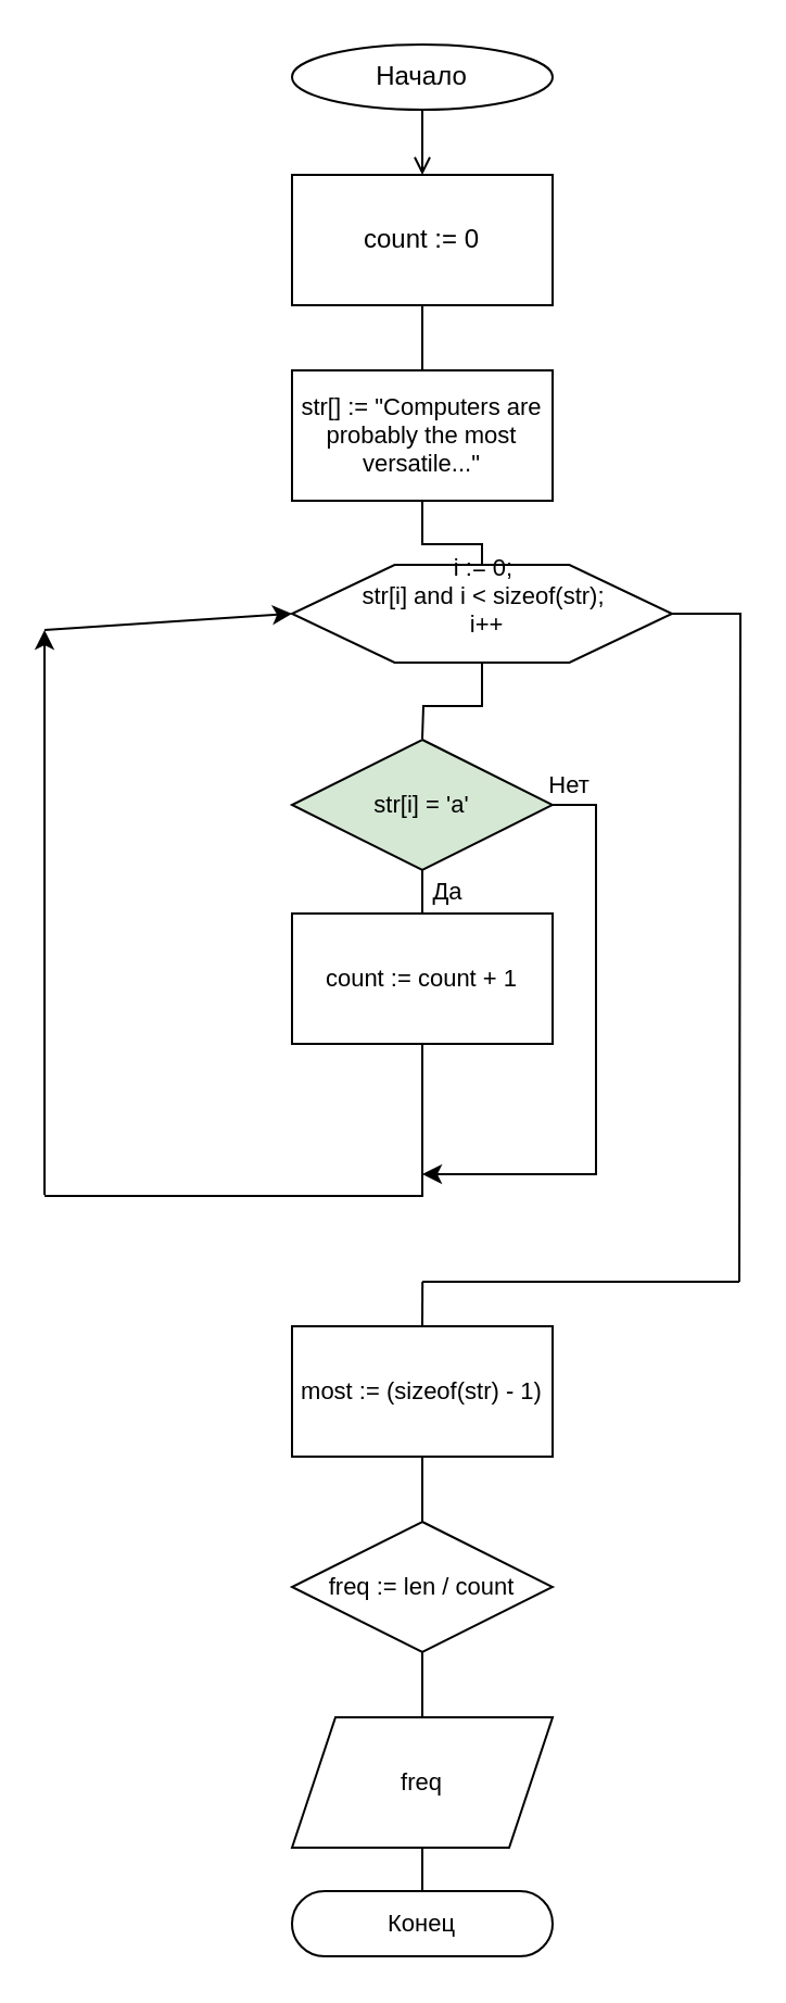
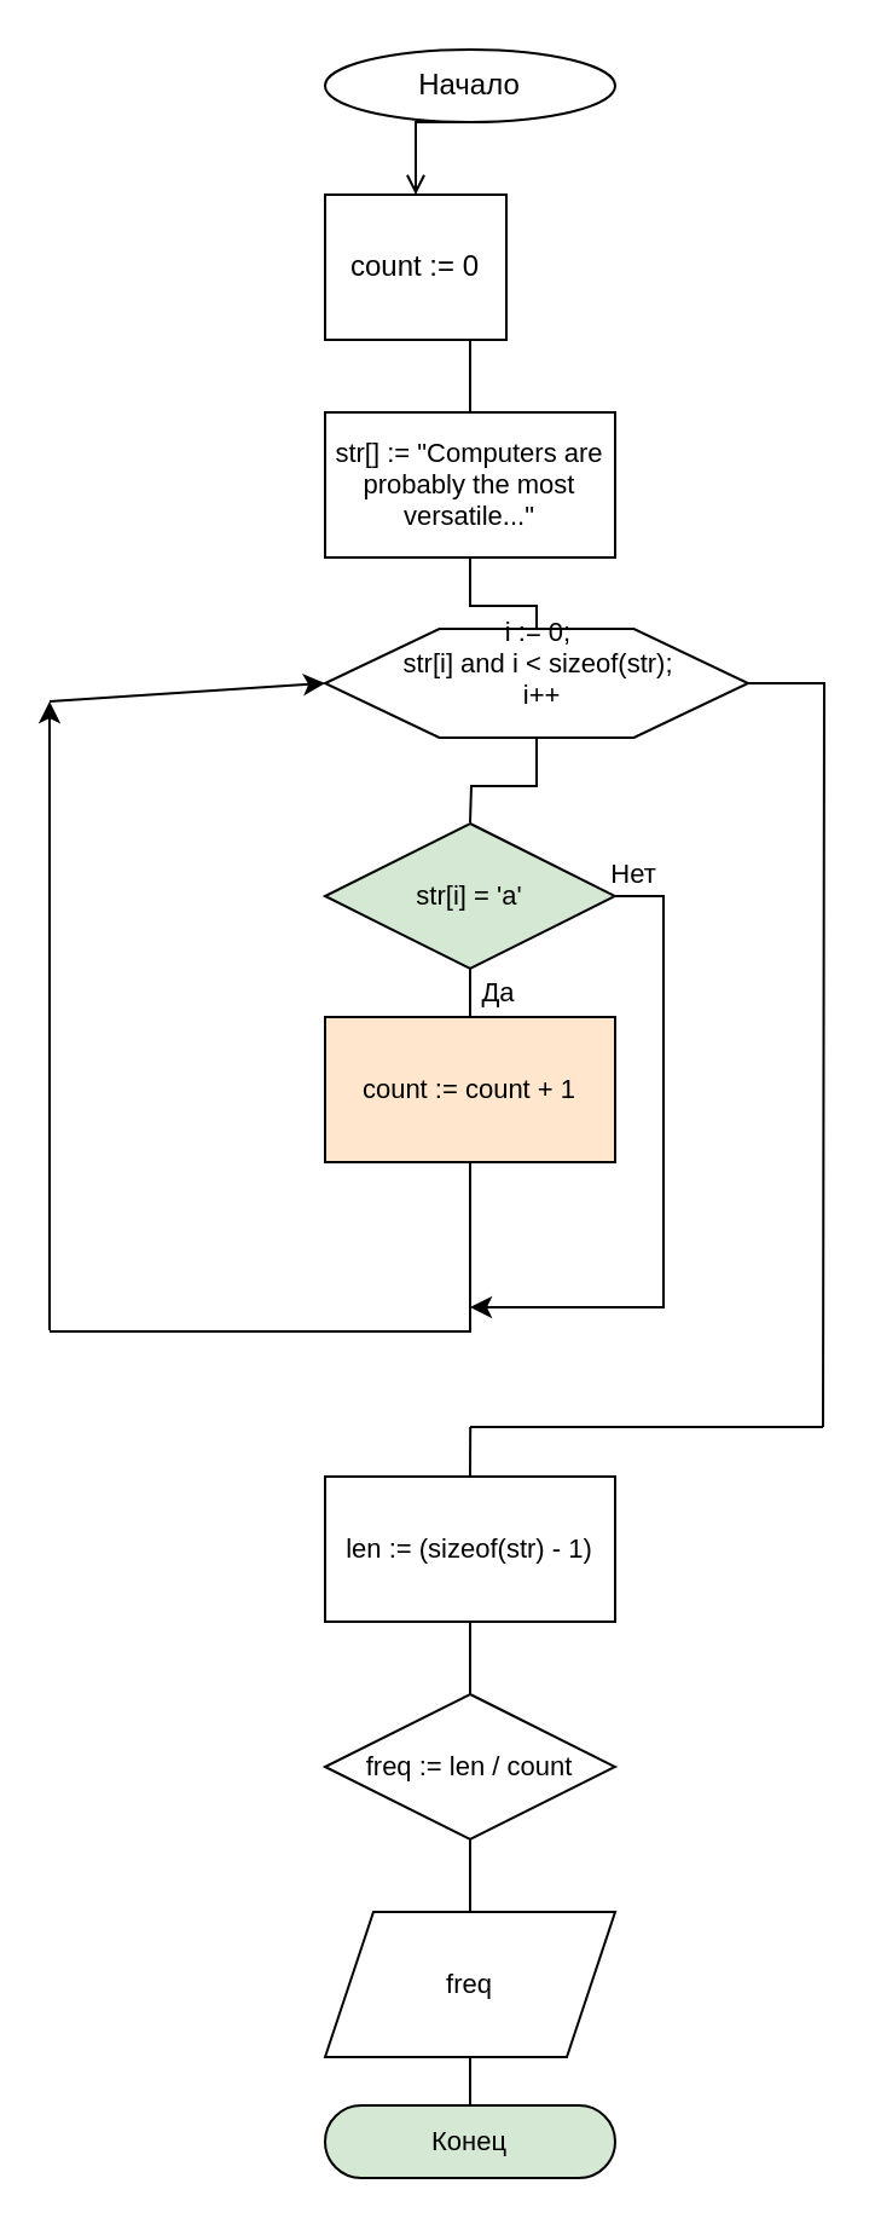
  <mxCell id="0" />
  <mxCell id="1" parent="0" />
  <mxCell id="2" style="edgeStyle=orthogonalEdgeStyle;rounded=0;orthogonalLoop=1;jettySize=auto;html=1;exitX=0.5;exitY=1;exitDx=0;exitDy=0;entryX=0.5;entryY=0;entryDx=0;entryDy=0;endArrow=open;endFill=0;" parent="1" source="3" target="5" edge="1"><mxGeometry relative="1" as="geometry" /></mxCell>
  <mxCell id="3" value="Начало" style="ellipse;whiteSpace=wrap;html=1;arcSize=50;" parent="1" vertex="1"><mxGeometry x="134" y="20" width="120" height="30" as="geometry" /></mxCell>
  <mxCell id="4" style="edgeStyle=orthogonalEdgeStyle;shape=connector;rounded=0;orthogonalLoop=1;jettySize=auto;html=1;exitX=0.5;exitY=1;exitDx=0;exitDy=0;entryX=0.5;entryY=0;entryDx=0;entryDy=0;labelBackgroundColor=default;strokeColor=default;fontFamily=Helvetica;fontSize=11;fontColor=default;endArrow=none;endFill=0;" parent="1" source="5" target="7" edge="1"><mxGeometry relative="1" as="geometry" /></mxCell>
- <mxCell id="5" value="count := 0" style="rounded=0;whiteSpace=wrap;html=1;" parent="1" vertex="1"><mxGeometry x="134" y="80" width="120" height="60" as="geometry" /></mxCell>
+ <mxCell id="5" value="count := 0" style="rounded=0;whiteSpace=wrap;html=1;" parent="1" vertex="1"><mxGeometry x="134" y="80" width="75" height="60" as="geometry" /></mxCell>
  <mxCell id="6" style="edgeStyle=orthogonalEdgeStyle;shape=connector;rounded=0;orthogonalLoop=1;jettySize=auto;html=1;exitX=0.5;exitY=1;exitDx=0;exitDy=0;entryX=0.5;entryY=0;entryDx=0;entryDy=0;labelBackgroundColor=default;strokeColor=default;fontFamily=Helvetica;fontSize=11;fontColor=default;endArrow=none;endFill=0;" parent="1" source="7" target="10" edge="1"><mxGeometry relative="1" as="geometry" /></mxCell>
  <mxCell id="7" value="str[] :=&amp;nbsp;&quot;Computers are probably the most versatile...&quot;" style="rounded=0;whiteSpace=wrap;html=1;fontFamily=Helvetica;fontSize=11;fontColor=default;" parent="1" vertex="1"><mxGeometry x="134" y="170" width="120" height="60" as="geometry" /></mxCell>
  <mxCell id="8" style="edgeStyle=orthogonalEdgeStyle;shape=connector;rounded=0;orthogonalLoop=1;jettySize=auto;html=1;exitX=0.5;exitY=1;exitDx=0;exitDy=0;entryX=0.5;entryY=0;entryDx=0;entryDy=0;labelBackgroundColor=default;strokeColor=default;fontFamily=Helvetica;fontSize=11;fontColor=default;endArrow=none;endFill=0;" parent="1" source="10" edge="1"><mxGeometry relative="1" as="geometry"><mxPoint x="194" y="339.5" as="targetPoint" /></mxGeometry></mxCell>
  <mxCell id="9" style="edgeStyle=orthogonalEdgeStyle;shape=connector;rounded=0;orthogonalLoop=1;jettySize=auto;html=1;exitX=1;exitY=0.5;exitDx=0;exitDy=0;labelBackgroundColor=default;strokeColor=default;fontFamily=Helvetica;fontSize=11;fontColor=default;endArrow=none;endFill=0;" parent="1" source="10" edge="1"><mxGeometry relative="1" as="geometry"><mxPoint x="340" y="589.5" as="targetPoint" /></mxGeometry></mxCell>
  <mxCell id="10" value="i := 0; &lt;br&gt;str[i] and i &amp;lt; sizeof(str);&lt;br&gt;&amp;nbsp;i++" style="verticalLabelPosition=bottom;verticalAlign=top;html=1;shape=hexagon;perimeter=hexagonPerimeter2;arcSize=6;size=0.27;fontFamily=Helvetica;fontSize=11;fontColor=default;spacingBottom=0;spacingTop=-57;" parent="1" vertex="1"><mxGeometry x="134" y="259.5" width="175" height="45" as="geometry" /></mxCell>
  <mxCell id="11" value="" style="endArrow=classic;html=1;rounded=0;labelBackgroundColor=default;strokeColor=default;fontFamily=Helvetica;fontSize=11;fontColor=default;shape=connector;" parent="1" edge="1"><mxGeometry width="50" height="50" relative="1" as="geometry"><mxPoint x="20" y="549.5" as="sourcePoint" /><mxPoint x="20" y="289.5" as="targetPoint" /><Array as="points"><mxPoint x="20" y="420" /></Array></mxGeometry></mxCell>
  <mxCell id="12" value="" style="endArrow=classic;html=1;rounded=0;labelBackgroundColor=default;strokeColor=default;fontFamily=Helvetica;fontSize=11;fontColor=default;shape=connector;entryX=0;entryY=0.5;entryDx=0;entryDy=0;" parent="1" target="10" edge="1"><mxGeometry width="50" height="50" relative="1" as="geometry"><mxPoint x="20" y="289.5" as="sourcePoint" /><mxPoint x="210" y="279.5" as="targetPoint" /></mxGeometry></mxCell>
  <mxCell id="13" value="" style="endArrow=none;html=1;rounded=0;labelBackgroundColor=default;strokeColor=default;fontFamily=Helvetica;fontSize=11;fontColor=default;shape=connector;" parent="1" edge="1"><mxGeometry width="50" height="50" relative="1" as="geometry"><mxPoint x="194" y="589.5" as="sourcePoint" /><mxPoint x="340" y="589.5" as="targetPoint" /></mxGeometry></mxCell>
  <mxCell id="14" style="edgeStyle=orthogonalEdgeStyle;shape=connector;rounded=0;orthogonalLoop=1;jettySize=auto;html=1;exitX=0.5;exitY=0;exitDx=0;exitDy=0;labelBackgroundColor=default;strokeColor=default;fontFamily=Helvetica;fontSize=11;fontColor=default;endArrow=none;endFill=0;" parent="1" edge="1"><mxGeometry relative="1" as="geometry"><mxPoint x="194.095" y="589.5" as="targetPoint" /><mxPoint x="194" y="609.5" as="sourcePoint" /></mxGeometry></mxCell>
  <mxCell id="15" style="edgeStyle=orthogonalEdgeStyle;shape=connector;rounded=0;orthogonalLoop=1;jettySize=auto;html=1;exitX=0.5;exitY=1;exitDx=0;exitDy=0;entryX=0.5;entryY=0;entryDx=0;entryDy=0;labelBackgroundColor=default;strokeColor=default;fontFamily=Helvetica;fontSize=11;fontColor=default;endArrow=none;endFill=0;" parent="1" source="17" target="19" edge="1"><mxGeometry relative="1" as="geometry" /></mxCell>
  <mxCell id="16" style="edgeStyle=orthogonalEdgeStyle;shape=connector;rounded=0;orthogonalLoop=1;jettySize=auto;html=1;exitX=1;exitY=0.5;exitDx=0;exitDy=0;labelBackgroundColor=default;strokeColor=default;fontFamily=Helvetica;fontSize=11;fontColor=default;endArrow=classic;endFill=1;" parent="1" source="17" edge="1"><mxGeometry relative="1" as="geometry"><mxPoint x="194" y="540" as="targetPoint" /><Array as="points"><mxPoint x="274" y="370" /><mxPoint x="274" y="540" /></Array></mxGeometry></mxCell>
  <mxCell id="17" value="str[i] = 'a'" style="rhombus;whiteSpace=wrap;html=1;fontFamily=Helvetica;fontSize=11;fontColor=default;fillColor=#d5e8d4;" parent="1" vertex="1"><mxGeometry x="134" y="340" width="120" height="60" as="geometry" /></mxCell>
  <mxCell id="18" style="edgeStyle=orthogonalEdgeStyle;shape=connector;rounded=0;orthogonalLoop=1;jettySize=auto;html=1;exitX=0.5;exitY=1;exitDx=0;exitDy=0;labelBackgroundColor=default;strokeColor=default;fontFamily=Helvetica;fontSize=11;fontColor=default;endArrow=none;endFill=0;" parent="1" source="19" edge="1"><mxGeometry relative="1" as="geometry"><mxPoint x="20" y="550" as="targetPoint" /><Array as="points"><mxPoint x="194" y="550" /></Array></mxGeometry></mxCell>
- <mxCell id="19" value="count := count + 1" style="rounded=0;whiteSpace=wrap;html=1;fontFamily=Helvetica;fontSize=11;fontColor=default;" parent="1" vertex="1"><mxGeometry x="134" y="420" width="120" height="60" as="geometry" /></mxCell>
+ <mxCell id="19" value="count := count + 1" style="rounded=0;whiteSpace=wrap;html=1;fontFamily=Helvetica;fontSize=11;fontColor=default;fillColor=#ffe6cc;" parent="1" vertex="1"><mxGeometry x="134" y="420" width="120" height="60" as="geometry" /></mxCell>
  <mxCell id="20" value="Нет" style="text;html=1;strokeColor=none;fillColor=none;align=center;verticalAlign=middle;whiteSpace=wrap;rounded=0;fontSize=11;fontFamily=Helvetica;fontColor=default;" parent="1" vertex="1"><mxGeometry x="232" y="346" width="60" height="30" as="geometry" /></mxCell>
  <mxCell id="21" value="Да" style="text;html=1;strokeColor=none;fillColor=none;align=center;verticalAlign=middle;whiteSpace=wrap;rounded=0;fontSize=11;fontFamily=Helvetica;fontColor=default;" parent="1" vertex="1"><mxGeometry x="176" y="395" width="60" height="30" as="geometry" /></mxCell>
  <mxCell id="22" style="edgeStyle=orthogonalEdgeStyle;shape=connector;rounded=0;orthogonalLoop=1;jettySize=auto;html=1;exitX=0.5;exitY=1;exitDx=0;exitDy=0;entryX=0.5;entryY=0;entryDx=0;entryDy=0;labelBackgroundColor=default;strokeColor=default;fontFamily=Helvetica;fontSize=11;fontColor=default;endArrow=none;endFill=0;" parent="1" source="23" target="25" edge="1"><mxGeometry relative="1" as="geometry" /></mxCell>
- <mxCell id="23" value="most := (sizeof(str) - 1)" style="rounded=0;whiteSpace=wrap;html=1;fontFamily=Helvetica;fontSize=11;fontColor=default;" parent="1" vertex="1"><mxGeometry x="134" y="610" width="120" height="60" as="geometry" /></mxCell>
+ <mxCell id="23" value="len := (sizeof(str) - 1)" style="rounded=0;whiteSpace=wrap;html=1;fontFamily=Helvetica;fontSize=11;fontColor=default;" parent="1" vertex="1"><mxGeometry x="134" y="610" width="120" height="60" as="geometry" /></mxCell>
  <mxCell id="24" style="edgeStyle=orthogonalEdgeStyle;shape=connector;rounded=0;orthogonalLoop=1;jettySize=auto;html=1;exitX=0.5;exitY=1;exitDx=0;exitDy=0;entryX=0.5;entryY=0;entryDx=0;entryDy=0;labelBackgroundColor=default;strokeColor=default;fontFamily=Helvetica;fontSize=11;fontColor=default;endArrow=none;endFill=0;" parent="1" source="25" edge="1"><mxGeometry relative="1" as="geometry"><mxPoint x="194" y="790" as="targetPoint" /></mxGeometry></mxCell>
  <mxCell id="25" value="freq := len / count" style="rhombus;whiteSpace=wrap;html=1;fontFamily=Helvetica;fontSize=11;fontColor=default;" parent="1" vertex="1"><mxGeometry x="134" y="700" width="120" height="60" as="geometry" /></mxCell>
  <mxCell id="26" style="edgeStyle=orthogonalEdgeStyle;shape=connector;rounded=0;orthogonalLoop=1;jettySize=auto;html=1;exitX=0.5;exitY=1;exitDx=0;exitDy=0;entryX=0.5;entryY=0;entryDx=0;entryDy=0;labelBackgroundColor=default;strokeColor=default;fontFamily=Helvetica;fontSize=11;fontColor=default;endArrow=none;endFill=0;" parent="1" source="27" target="28" edge="1"><mxGeometry relative="1" as="geometry" /></mxCell>
  <mxCell id="27" value="freq" style="shape=parallelogram;perimeter=parallelogramPerimeter;whiteSpace=wrap;html=1;fixedSize=1;fontFamily=Helvetica;fontSize=11;fontColor=default;" parent="1" vertex="1"><mxGeometry x="134" y="790" width="120" height="60" as="geometry" /></mxCell>
- <mxCell id="28" value="Конец" style="rounded=1;whiteSpace=wrap;html=1;arcSize=50;fontFamily=Helvetica;fontSize=11;fontColor=default;" parent="1" vertex="1"><mxGeometry x="134" y="870" width="120" height="30" as="geometry" /></mxCell>
+ <mxCell id="28" value="Конец" style="rounded=1;whiteSpace=wrap;html=1;arcSize=50;fontFamily=Helvetica;fontSize=11;fontColor=default;fillColor=#d5e8d4;" parent="1" vertex="1"><mxGeometry x="134" y="870" width="120" height="30" as="geometry" /></mxCell>
